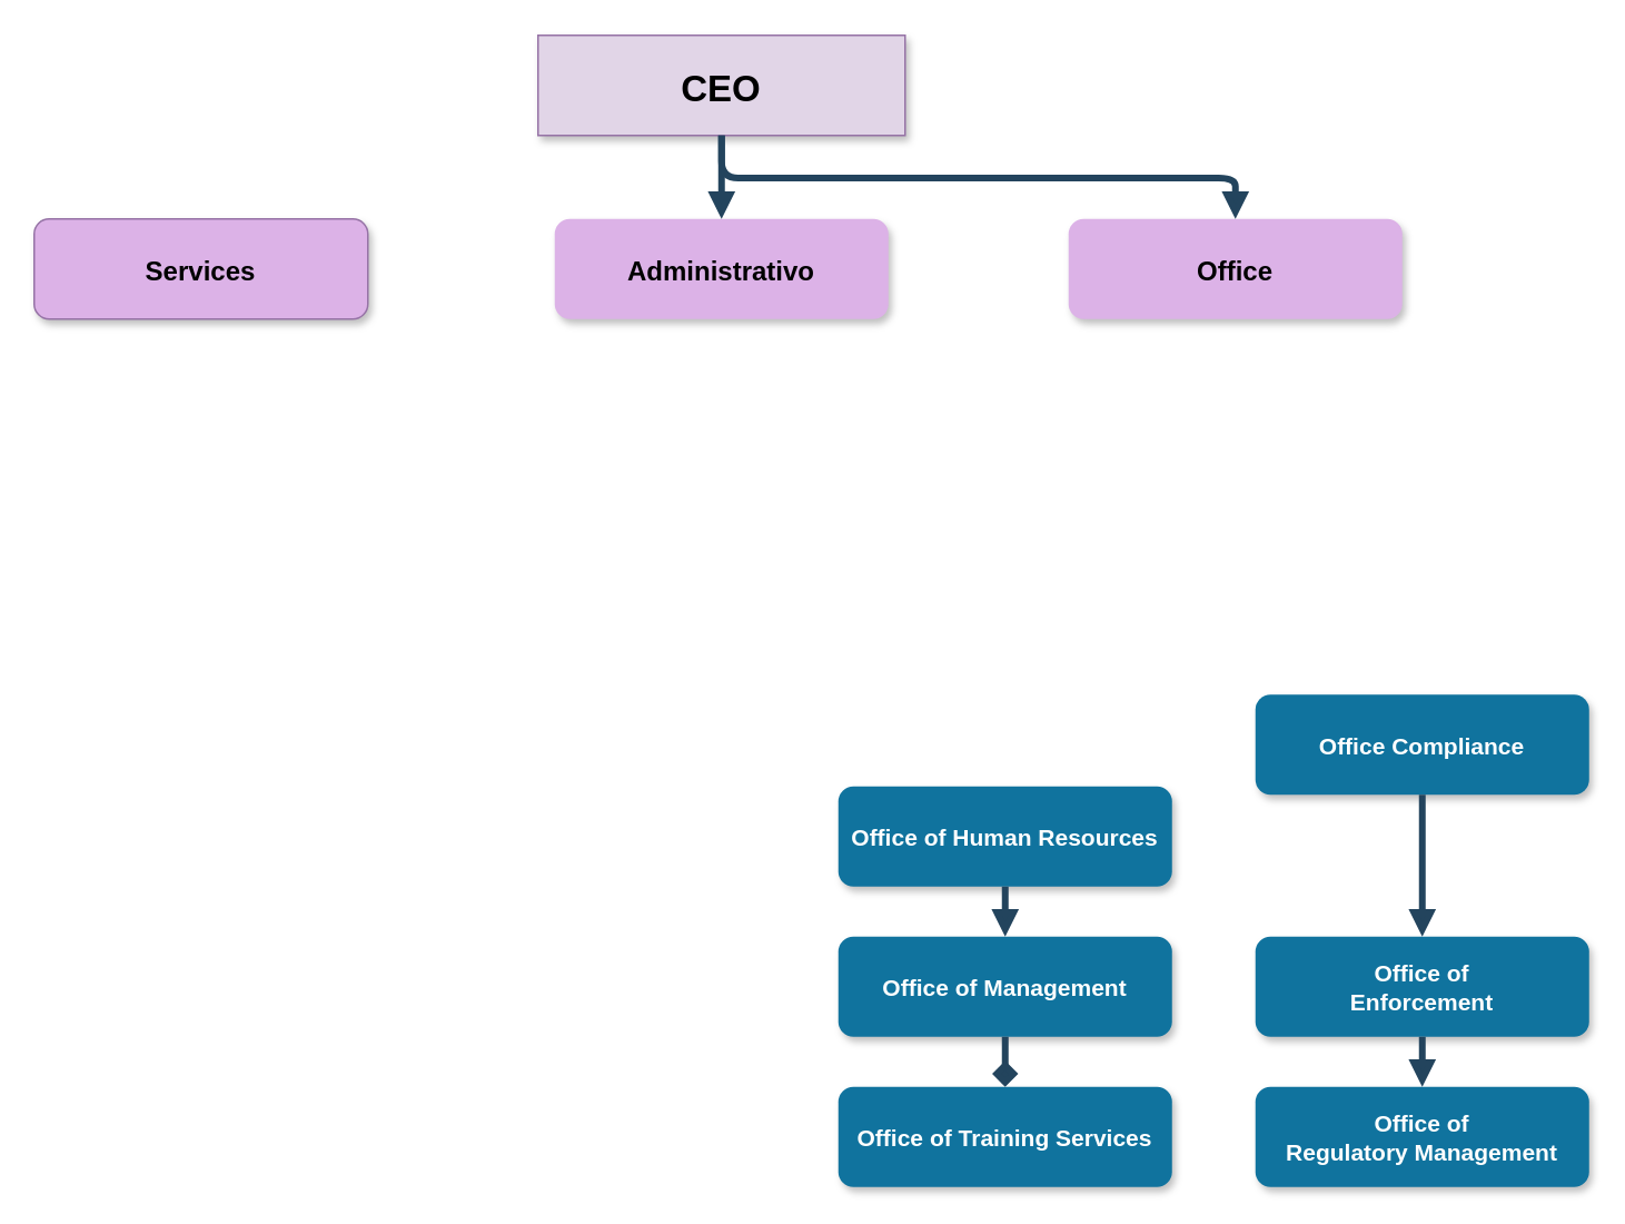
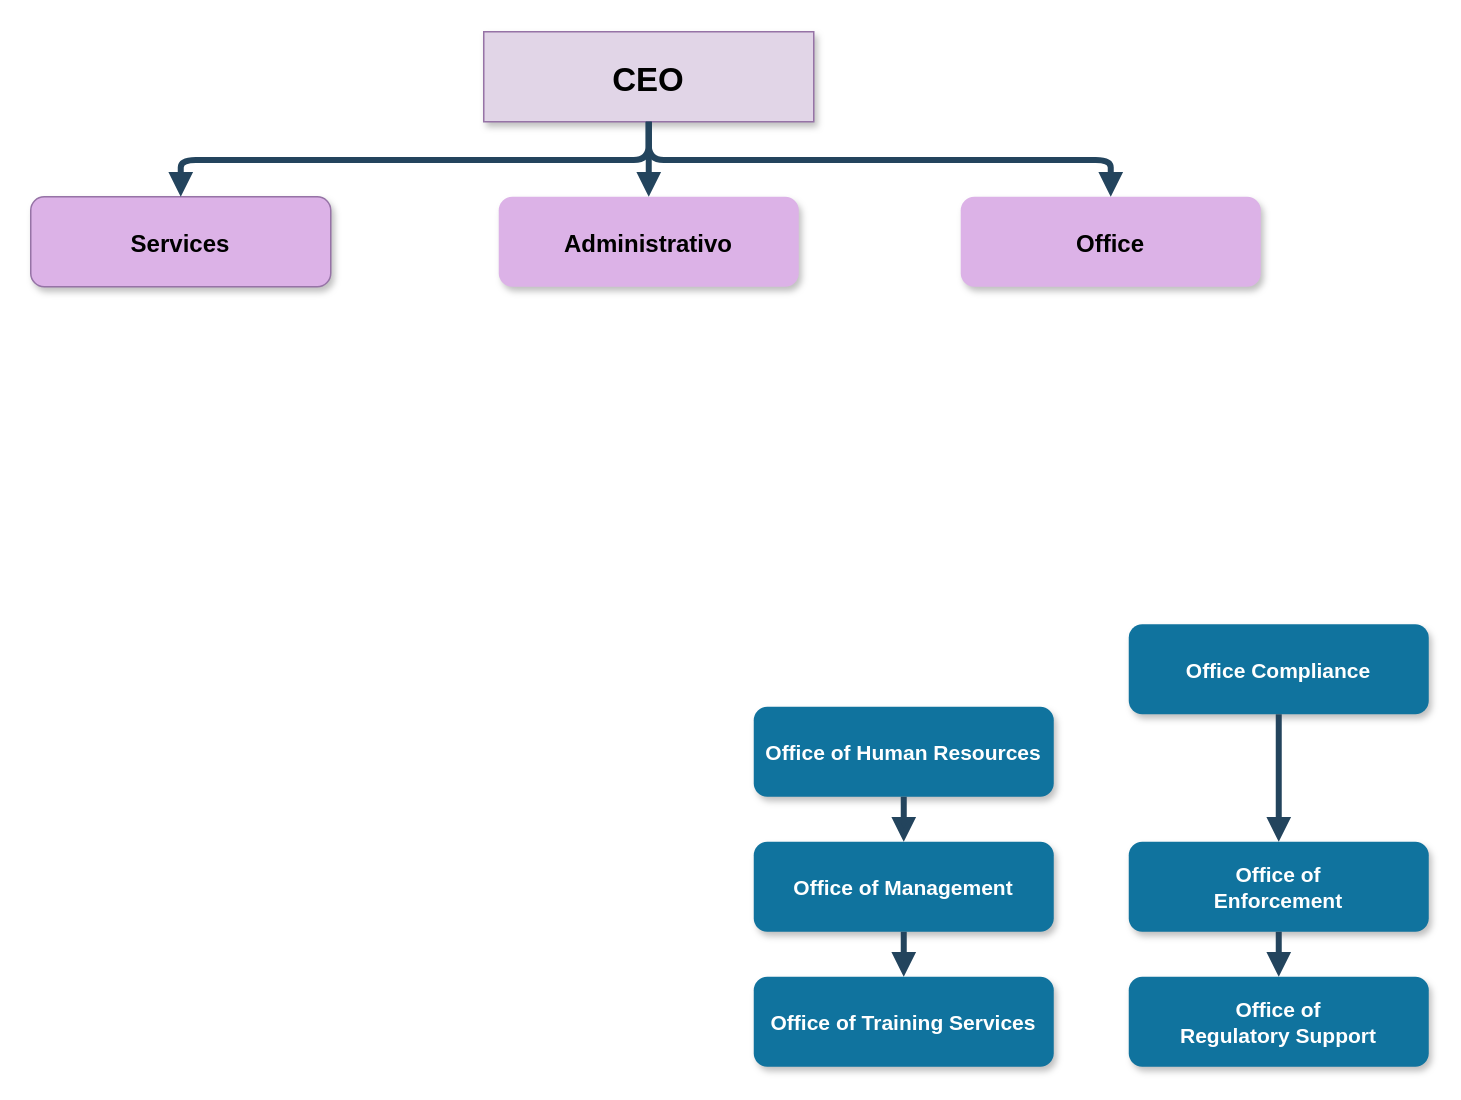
  <mxCell id="0" />
  <mxCell id="1" parent="0" />
  <mxCell id="2" value="CEO" style="fillColor=#e1d5e7;strokeColor=#9673a6;shadow=1;fontStyle=1;fontSize=22;verticalAlign=middle;rounded=0;" parent="1" vertex="1"><mxGeometry x="322" y="20.5" width="220" height="60" as="geometry" /></mxCell>
  <mxCell id="3" value="Services" style="rounded=1;fillColor=#DCB2E7;strokeColor=#9673a6;shadow=1;fontStyle=1;fontSize=16;" parent="1" vertex="1"><mxGeometry x="20" y="130.5" width="200" height="60" as="geometry" /></mxCell>
  <mxCell id="4" value="Administrativo" style="rounded=1;fillColor=#DCB2E7;strokeColor=none;shadow=1;gradientColor=none;fontStyle=1;fontColor=#000000;fontSize=16;" parent="1" vertex="1"><mxGeometry x="332" y="130.5" width="200" height="60" as="geometry" /></mxCell>
  <mxCell id="5" value="Office" style="rounded=1;fillColor=#DCB2E7;strokeColor=none;shadow=1;gradientColor=none;fontStyle=1;fontColor=#000000;fontSize=16;" parent="1" vertex="1"><mxGeometry x="640" y="130.5" width="200" height="60" as="geometry" /></mxCell>
  <mxCell id="6" value="Office of Human Resources" style="rounded=1;fillColor=#10739E;strokeColor=none;shadow=1;gradientColor=none;fontStyle=1;fontColor=#FFFFFF;fontSize=14;" parent="1" vertex="1"><mxGeometry x="502" y="470.5" width="200" height="60" as="geometry" /></mxCell>
  <mxCell id="7" value="Office of Management " style="rounded=1;fillColor=#10739E;strokeColor=none;shadow=1;gradientColor=none;fontStyle=1;fontColor=#FFFFFF;fontSize=14;" parent="1" vertex="1"><mxGeometry x="502" y="560.5" width="200" height="60" as="geometry" /></mxCell>
  <mxCell id="8" value="Office of Training Services" style="rounded=1;fillColor=#10739E;strokeColor=none;shadow=1;gradientColor=none;fontStyle=1;fontColor=#FFFFFF;fontSize=14;" parent="1" vertex="1"><mxGeometry x="502" y="650.5" width="200" height="60" as="geometry" /></mxCell>
  <mxCell id="9" value="Office Compliance" style="rounded=1;fillColor=#10739E;strokeColor=none;shadow=1;gradientColor=none;fontStyle=1;fontColor=#FFFFFF;fontSize=14;" parent="1" vertex="1"><mxGeometry x="752" y="415.5" width="200" height="60" as="geometry" /></mxCell>
  <mxCell id="10" value="Office of &#10;Enforcement" style="rounded=1;fillColor=#10739E;strokeColor=none;shadow=1;gradientColor=none;fontStyle=1;fontColor=#FFFFFF;fontSize=14;" parent="1" vertex="1"><mxGeometry x="752" y="560.5" width="200" height="60" as="geometry" /></mxCell>
- <mxCell id="11" value="Office of&#10; Regulatory Management" style="rounded=1;fillColor=#10739E;strokeColor=none;shadow=1;gradientColor=none;fontStyle=1;fontColor=#FFFFFF;fontSize=14;" parent="1" vertex="1"><mxGeometry x="752" y="650.5" width="200" height="60" as="geometry" /></mxCell>
+ <mxCell id="11" value="Office of&#10; Regulatory Support" style="rounded=1;fillColor=#10739E;strokeColor=none;shadow=1;gradientColor=none;fontStyle=1;fontColor=#FFFFFF;fontSize=14;" parent="1" vertex="1"><mxGeometry x="752" y="650.5" width="200" height="60" as="geometry" /></mxCell>
  <mxCell id="12" value="" style="edgeStyle=elbowEdgeStyle;elbow=vertical;strokeWidth=4;endArrow=block;endFill=1;fontStyle=1;strokeColor=#23445D;" parent="1" source="2" target="4" edge="1"><mxGeometry x="22" y="165.5" width="100" height="100" as="geometry"><mxPoint x="-318" y="-59.5" as="sourcePoint" /><mxPoint x="-218" y="-159.5" as="targetPoint" /></mxGeometry></mxCell>
+ <mxCell id="13" value="" style="edgeStyle=elbowEdgeStyle;elbow=vertical;strokeWidth=4;endArrow=block;endFill=1;fontStyle=1;strokeColor=#23445D;" parent="1" source="2" target="3" edge="1"><mxGeometry x="22" y="165.5" width="100" height="100" as="geometry"><mxPoint x="-318" y="-59.5" as="sourcePoint" /><mxPoint x="-218" y="-159.5" as="targetPoint" /></mxGeometry></mxCell>
  <mxCell id="14" value="" style="edgeStyle=elbowEdgeStyle;elbow=vertical;strokeWidth=4;endArrow=block;endFill=1;fontStyle=1;strokeColor=#23445D;" parent="1" source="2" target="5" edge="1"><mxGeometry x="22" y="165.5" width="100" height="100" as="geometry"><mxPoint x="-318" y="-59.5" as="sourcePoint" /><mxPoint x="-218" y="-159.5" as="targetPoint" /></mxGeometry></mxCell>
  <mxCell id="15" value="" style="edgeStyle=elbowEdgeStyle;elbow=vertical;strokeWidth=4;endArrow=block;endFill=1;fontStyle=1;strokeColor=#23445D;" parent="1" source="6" target="7" edge="1"><mxGeometry x="72" y="185.5" width="100" height="100" as="geometry"><mxPoint x="-268" y="-39.5" as="sourcePoint" /><mxPoint x="-168" y="-139.5" as="targetPoint" /></mxGeometry></mxCell>
- <mxCell id="16" value="" style="edgeStyle=elbowEdgeStyle;elbow=vertical;strokeWidth=4;endArrow=diamond;endFill=1;fontStyle=1;strokeColor=#23445D;" parent="1" source="7" target="8" edge="1"><mxGeometry x="72" y="195.5" width="100" height="100" as="geometry"><mxPoint x="-268" y="-29.5" as="sourcePoint" /><mxPoint x="-168" y="-129.5" as="targetPoint" /></mxGeometry></mxCell>
+ <mxCell id="16" value="" style="edgeStyle=elbowEdgeStyle;elbow=vertical;strokeWidth=4;endArrow=block;endFill=1;fontStyle=1;strokeColor=#23445D;" parent="1" source="7" target="8" edge="1"><mxGeometry x="72" y="195.5" width="100" height="100" as="geometry"><mxPoint x="-268" y="-29.5" as="sourcePoint" /><mxPoint x="-168" y="-129.5" as="targetPoint" /></mxGeometry></mxCell>
  <mxCell id="17" value="" style="edgeStyle=elbowEdgeStyle;elbow=vertical;strokeWidth=4;endArrow=block;endFill=1;fontStyle=1;strokeColor=#23445D;" parent="1" source="9" target="10" edge="1"><mxGeometry x="72" y="185.5" width="100" height="100" as="geometry"><mxPoint x="-268" y="-39.5" as="sourcePoint" /><mxPoint x="-168" y="-139.5" as="targetPoint" /></mxGeometry></mxCell>
  <mxCell id="18" value="" style="edgeStyle=elbowEdgeStyle;elbow=vertical;strokeWidth=4;endArrow=block;endFill=1;fontStyle=1;strokeColor=#23445D;" parent="1" source="10" target="11" edge="1"><mxGeometry x="72" y="195.5" width="100" height="100" as="geometry"><mxPoint x="-268" y="-29.5" as="sourcePoint" /><mxPoint x="-168" y="-129.5" as="targetPoint" /></mxGeometry></mxCell>
